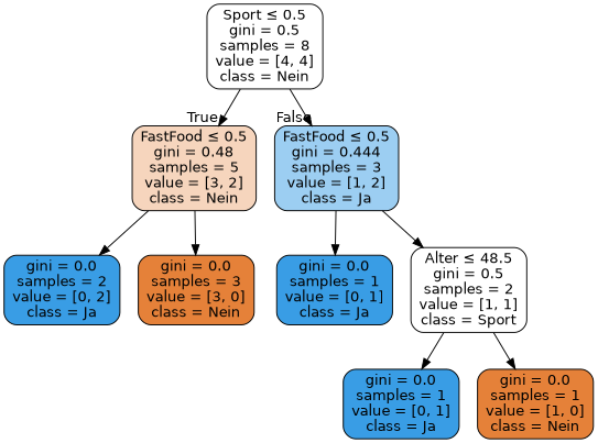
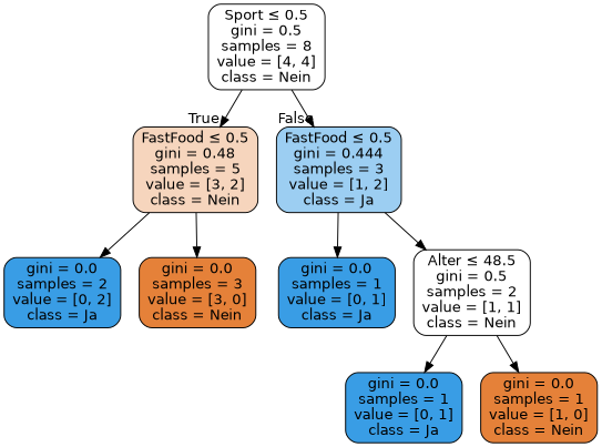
  digraph {
    node [color=black fillcolor="#399de5ff" fontname=helvetica shape=box style="filled, rounded"]
    edge [fontname=helvetica]
    n1 [fillcolor="#e5813900" label=<Sport &le; 0.5<br/>gini = 0.5<br/>samples = 8<br/>value = [4, 4]<br/>class = Nein>]
    n2 [fillcolor="#e5813955" label=<FastFood &le; 0.5<br/>gini = 0.48<br/>samples = 5<br/>value = [3, 2]<br/>class = Nein>]
    n3 [fillcolor="#399de57f" label=<FastFood &le; 0.5<br/>gini = 0.444<br/>samples = 3<br/>value = [1, 2]<br/>class = Ja>]
    n4 [label=<gini = 0.0<br/>samples = 2<br/>value = [0, 2]<br/>class = Ja>]
    n5 [fillcolor="#e58139ff" label=<gini = 0.0<br/>samples = 3<br/>value = [3, 0]<br/>class = Nein>]
    n6 [label=<gini = 0.0<br/>samples = 1<br/>value = [0, 1]<br/>class = Ja>]
-   n7 [fillcolor="#e5813900" label=<Alter &le; 48.5<br/>gini = 0.5<br/>samples = 2<br/>value = [1, 1]<br/>class = Sport>]
+   n7 [fillcolor="#e5813900" label=<Alter &le; 48.5<br/>gini = 0.5<br/>samples = 2<br/>value = [1, 1]<br/>class = Nein>]
    n8 [label=<gini = 0.0<br/>samples = 1<br/>value = [0, 1]<br/>class = Ja>]
    n9 [fillcolor="#e58139ff" label=<gini = 0.0<br/>samples = 1<br/>value = [1, 0]<br/>class = Nein>]
    n1 -> n2 [headlabel=True labelangle=45 labeldistance=2.5]
    n1 -> n3 [headlabel=False labelangle=-45 labeldistance=2.5]
    n2 -> n4
    n2 -> n5
    n3 -> n6
    n3 -> n7
    n7 -> n8
    n7 -> n9
  }
